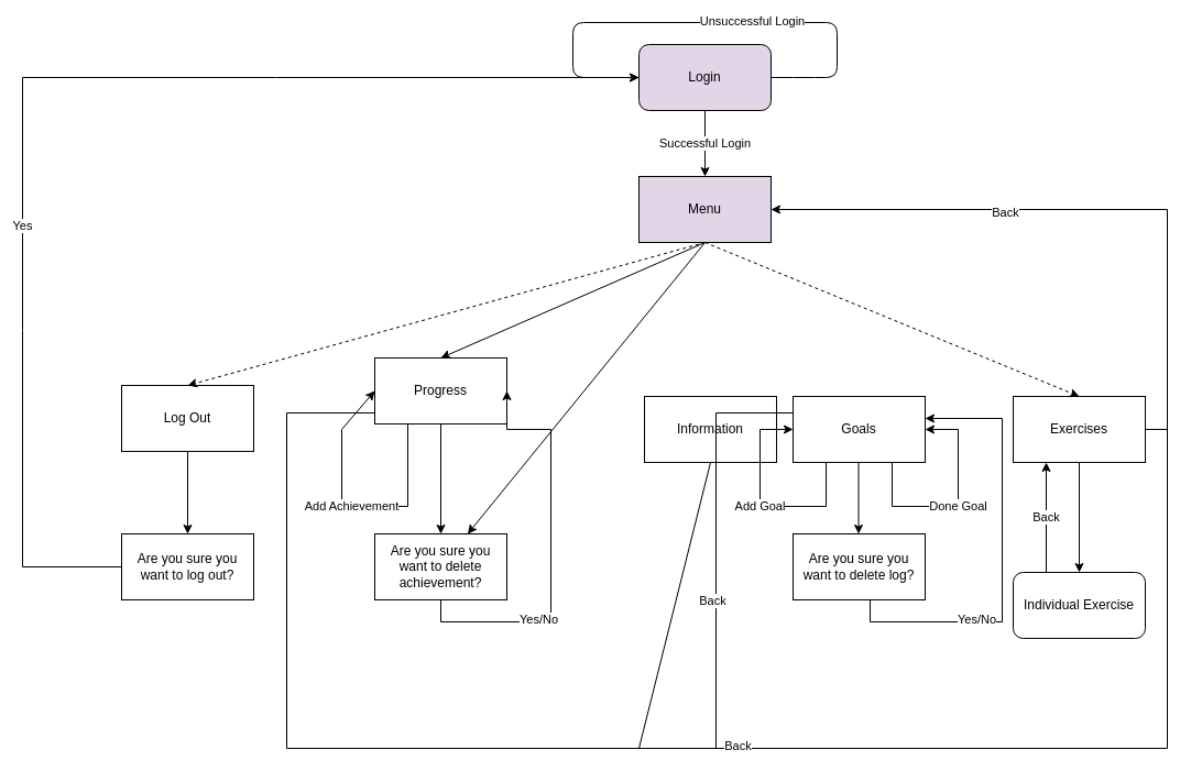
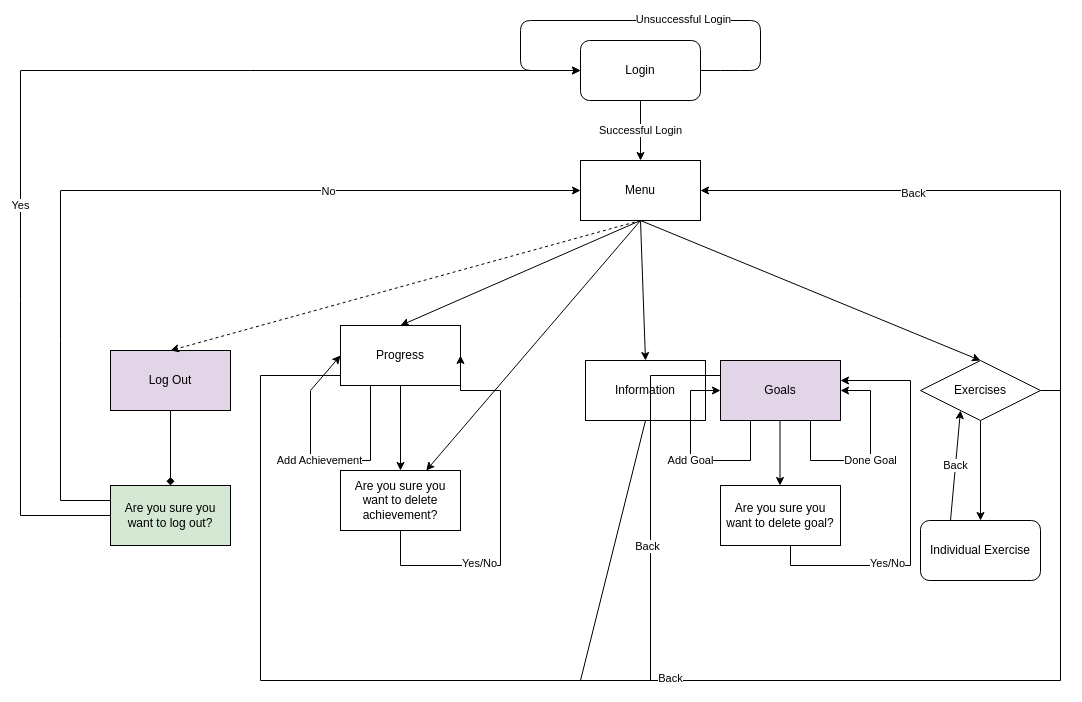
  <mxCell id="0" />
  <mxCell id="1" parent="0" />
- <mxCell id="2" value="&lt;div&gt;Menu&lt;/div&gt;" style="rounded=0;whiteSpace=wrap;html=1;fillColor=#e1d5e7;" vertex="1" parent="1"><mxGeometry x="580" y="160" width="120" height="60" as="geometry" /></mxCell>
+ <mxCell id="2" value="&lt;div&gt;Menu&lt;/div&gt;" style="rounded=0;whiteSpace=wrap;html=1;" vertex="1" parent="1"><mxGeometry x="580" y="160" width="120" height="60" as="geometry" /></mxCell>
  <mxCell id="3" value="&lt;div&gt;Information&lt;/div&gt;" style="rounded=0;whiteSpace=wrap;html=1;" vertex="1" parent="1"><mxGeometry x="585" y="360" width="120" height="60" as="geometry" /></mxCell>
- <mxCell id="4" value="&lt;div&gt;Goals&lt;/div&gt;" style="rounded=0;whiteSpace=wrap;html=1;" vertex="1" parent="1"><mxGeometry x="720" y="360" width="120" height="60" as="geometry" /></mxCell>
- <mxCell id="5" value="Log Out" style="rounded=0;whiteSpace=wrap;html=1;" vertex="1" parent="1"><mxGeometry x="110" y="350" width="120" height="60" as="geometry" /></mxCell>
- <mxCell id="6" value="Exercises" style="rounded=0;whiteSpace=wrap;html=1;" vertex="1" parent="1"><mxGeometry x="920" y="360" width="120" height="60" as="geometry" /></mxCell>
+ <mxCell id="4" value="&lt;div&gt;Goals&lt;/div&gt;" style="rounded=0;whiteSpace=wrap;html=1;fillColor=#e1d5e7;" vertex="1" parent="1"><mxGeometry x="720" y="360" width="120" height="60" as="geometry" /></mxCell>
+ <mxCell id="5" value="Log Out" style="rounded=0;whiteSpace=wrap;html=1;fillColor=#e1d5e7;" vertex="1" parent="1"><mxGeometry x="110" y="350" width="120" height="60" as="geometry" /></mxCell>
+ <mxCell id="6" value="Exercises" style="rhombus;whiteSpace=wrap;html=1;" vertex="1" parent="1"><mxGeometry x="920" y="360" width="120" height="60" as="geometry" /></mxCell>
  <mxCell id="7" style="edgeStyle=orthogonalEdgeStyle;rounded=0;orthogonalLoop=1;jettySize=auto;html=1;exitX=0;exitY=0.25;exitDx=0;exitDy=0;entryX=1;entryY=0.5;entryDx=0;entryDy=0;" edge="1" parent="1" source="10" target="2"><mxGeometry relative="1" as="geometry"><Array as="points"><mxPoint y="375" x="260" /><mxPoint y="680" x="260" /><mxPoint x="1060" y="680" /><mxPoint x="1060" y="190" /></Array></mxGeometry></mxCell>
  <mxCell id="8" value="Back" style="edgeLabel;html=1;align=center;verticalAlign=middle;resizable=0;points=[];" vertex="1" connectable="0" parent="7"><mxGeometry x="-0.199" y="3" relative="1" as="geometry"><mxPoint as="offset" /></mxGeometry></mxCell>
  <mxCell id="9" value="Back" style="edgeLabel;html=1;align=center;verticalAlign=middle;resizable=0;points=[];" vertex="1" connectable="0" parent="7"><mxGeometry x="0.795" y="2" relative="1" as="geometry"><mxPoint as="offset" /></mxGeometry></mxCell>
  <mxCell id="10" value="Progress" style="rounded=0;whiteSpace=wrap;html=1;" vertex="1" parent="1"><mxGeometry x="340" y="325" width="120" height="60" as="geometry" /></mxCell>
  <mxCell id="11" value="Successful Login" style="endArrow=classic;html=1;exitX=0.5;exitY=1;exitDx=0;exitDy=0;entryX=0.5;entryY=0;entryDx=0;entryDy=0;" edge="1" parent="1" target="2"><mxGeometry width="50" height="50" relative="1" as="geometry"><mxPoint x="640" y="100" as="sourcePoint" /><mxPoint x="730" y="150" as="targetPoint" /></mxGeometry></mxCell>
  <mxCell id="12" value="" style="endArrow=classic;html=1;exitX=1;exitY=0.5;exitDx=0;exitDy=0;entryX=0;entryY=0.5;entryDx=0;entryDy=0;" edge="1" parent="1"><mxGeometry width="50" height="50" relative="1" as="geometry"><mxPoint x="700" y="70" as="sourcePoint" /><mxPoint x="580" y="70" as="targetPoint" /><Array as="points"><mxPoint x="730" y="70" /><mxPoint x="760" y="70" /><mxPoint x="760" y="20" /><mxPoint x="520" y="20" /><mxPoint x="520" y="70" /></Array></mxGeometry></mxCell>
  <mxCell id="13" value="Unsuccessful Login" style="edgeLabel;html=1;align=center;verticalAlign=middle;resizable=0;points=[];" vertex="1" connectable="0" parent="12"><mxGeometry x="-0.183" y="-2" relative="1" as="geometry"><mxPoint as="offset" /></mxGeometry></mxCell>
  <mxCell id="14" value="" style="endArrow=classic;html=1;exitX=0.5;exitY=1;exitDx=0;exitDy=0;entryX=0.5;entryY=0;entryDx=0;entryDy=0;dashed=1;" edge="1" parent="1" source="2" target="5"><mxGeometry width="50" height="50" relative="1" as="geometry"><mxPoint x="810" y="250" as="sourcePoint" /><mxPoint x="860" y="200" as="targetPoint" /></mxGeometry></mxCell>
- <mxCell id="15" value="Are you sure you want to log out?" style="rounded=0;whiteSpace=wrap;html=1;" vertex="1" parent="1"><mxGeometry x="110" y="485" width="120" height="60" as="geometry" /></mxCell>
+ <mxCell id="15" value="Are you sure you want to log out?" style="rounded=0;whiteSpace=wrap;html=1;fillColor=#d5e8d4;" vertex="1" parent="1"><mxGeometry x="110" y="485" width="120" height="60" as="geometry" /></mxCell>
  <mxCell id="16" value="" style="endArrow=classic;html=1;exitX=0.5;exitY=1;exitDx=0;exitDy=0;entryX=0.5;entryY=0;entryDx=0;entryDy=0;" edge="1" parent="1" source="2" target="10"><mxGeometry width="50" height="50" relative="1" as="geometry"><mxPoint x="840" y="300" as="sourcePoint" /><mxPoint x="890" y="250" as="targetPoint" /></mxGeometry></mxCell>
+ <mxCell id="17" value="" style="endArrow=classic;html=1;exitX=0.5;exitY=1;exitDx=0;exitDy=0;entryX=0.5;entryY=0;entryDx=0;entryDy=0;" edge="1" parent="1" source="2" target="3"><mxGeometry width="50" height="50" relative="1" as="geometry"><mxPoint x="820" y="300" as="sourcePoint" /><mxPoint x="870" y="250" as="targetPoint" /></mxGeometry></mxCell>
  <mxCell id="18" value="" style="endArrow=classic;html=1;exitX=0.5;exitY=1;exitDx=0;exitDy=0;" edge="1" parent="1" source="2" target="28"><mxGeometry width="50" height="50" relative="1" as="geometry"><mxPoint x="900" y="290" as="sourcePoint" /><mxPoint x="950" y="240" as="targetPoint" /></mxGeometry></mxCell>
- <mxCell id="19" value="" style="endArrow=classic;html=1;exitX=0.5;exitY=1;exitDx=0;exitDy=0;entryX=0.5;entryY=0;entryDx=0;entryDy=0;dashed=1;" edge="1" parent="1" source="2" target="6"><mxGeometry width="50" height="50" relative="1" as="geometry"><mxPoint x="860" y="330" as="sourcePoint" /><mxPoint x="910" y="280" as="targetPoint" /></mxGeometry></mxCell>
- <mxCell id="20" value="" style="endArrow=classic;html=1;exitX=0.5;exitY=1;exitDx=0;exitDy=0;entryX=0.5;entryY=0;entryDx=0;entryDy=0;" edge="1" parent="1" source="5" target="15"><mxGeometry width="50" height="50" relative="1" as="geometry"><mxPoint x="460" y="510" as="sourcePoint" /><mxPoint x="510" y="460" as="targetPoint" /></mxGeometry></mxCell>
+ <mxCell id="19" value="" style="endArrow=classic;html=1;exitX=0.5;exitY=1;exitDx=0;exitDy=0;entryX=0.5;entryY=0;entryDx=0;entryDy=0;" edge="1" parent="1" source="2" target="6"><mxGeometry width="50" height="50" relative="1" as="geometry"><mxPoint x="860" y="330" as="sourcePoint" /><mxPoint x="910" y="280" as="targetPoint" /></mxGeometry></mxCell>
+ <mxCell id="20" value="" style="endArrow=diamond;html=1;exitX=0.5;exitY=1;exitDx=0;exitDy=0;entryX=0.5;entryY=0;entryDx=0;entryDy=0;" edge="1" parent="1" source="5" target="15"><mxGeometry width="50" height="50" relative="1" as="geometry"><mxPoint x="460" y="510" as="sourcePoint" /><mxPoint x="510" y="460" as="targetPoint" /></mxGeometry></mxCell>
  <mxCell id="21" value="" style="endArrow=classic;html=1;exitX=0;exitY=0.5;exitDx=0;exitDy=0;entryX=0;entryY=0.5;entryDx=0;entryDy=0;rounded=0;" edge="1" parent="1" source="15"><mxGeometry width="50" height="50" relative="1" as="geometry"><mxPoint x="380" y="640" as="sourcePoint" /><mxPoint x="580" y="70" as="targetPoint" /><Array as="points"><mxPoint x="20" y="515" /><mxPoint x="20" y="300" /><mxPoint x="20" y="70" /><mxPoint x="250" y="70" /></Array></mxGeometry></mxCell>
  <mxCell id="22" value="Yes" style="edgeLabel;html=1;align=center;verticalAlign=middle;resizable=0;points=[];" vertex="1" connectable="0" parent="21"><mxGeometry x="-0.268" y="1" relative="1" as="geometry"><mxPoint as="offset" /></mxGeometry></mxCell>
+ <mxCell id="23" value="" style="endArrow=classic;html=1;exitX=0;exitY=0.25;exitDx=0;exitDy=0;entryX=0;entryY=0.5;entryDx=0;entryDy=0;rounded=0;" edge="1" parent="1" source="15" target="2"><mxGeometry width="50" height="50" relative="1" as="geometry"><mxPoint x="280" y="480" as="sourcePoint" /><mxPoint x="330" y="430" as="targetPoint" /><Array as="points"><mxPoint x="60" y="500" /><mxPoint x="60" y="340" /><mxPoint x="60" y="190" /></Array></mxGeometry></mxCell>
+ <mxCell id="24" value="No" style="edgeLabel;html=1;align=center;verticalAlign=middle;resizable=0;points=[];" vertex="1" connectable="0" parent="23"><mxGeometry x="0.426" relative="1" as="geometry"><mxPoint as="offset" /></mxGeometry></mxCell>
  <mxCell id="25" value="Add Achievement" style="endArrow=classic;html=1;exitX=0.25;exitY=1;exitDx=0;exitDy=0;entryX=0;entryY=0.5;entryDx=0;entryDy=0;rounded=0;" edge="1" parent="1" source="10" target="10"><mxGeometry width="50" height="50" relative="1" as="geometry"><mxPoint x="360" y="520" as="sourcePoint" /><mxPoint x="410" y="470" as="targetPoint" /><Array as="points"><mxPoint x="370" y="460" /><mxPoint x="310" y="460" /><mxPoint x="310" y="390" /></Array></mxGeometry></mxCell>
  <mxCell id="26" style="edgeStyle=orthogonalEdgeStyle;rounded=0;orthogonalLoop=1;jettySize=auto;html=1;exitX=0.5;exitY=1;exitDx=0;exitDy=0;entryX=1;entryY=0.5;entryDx=0;entryDy=0;" edge="1" parent="1" source="28" target="10"><mxGeometry relative="1" as="geometry"><mxPoint x="500" y="400" as="targetPoint" /><Array as="points"><mxPoint x="400" y="565" /><mxPoint x="500" y="565" /><mxPoint x="500" y="390" /></Array></mxGeometry></mxCell>
  <mxCell id="27" value="Yes/No" style="edgeLabel;html=1;align=center;verticalAlign=middle;resizable=0;points=[];" vertex="1" connectable="0" parent="26"><mxGeometry x="-0.415" y="3" relative="1" as="geometry"><mxPoint as="offset" /></mxGeometry></mxCell>
- <mxCell id="28" value="Are you sure you want to delete achievement?" style="rounded=0;whiteSpace=wrap;html=1;" vertex="1" parent="1"><mxGeometry x="340" y="485" width="120" height="60" as="geometry" /></mxCell>
+ <mxCell id="28" value="Are you sure you want to delete achievement?" style="rounded=0;whiteSpace=wrap;html=1;" vertex="1" parent="1"><mxGeometry x="340" y="470" width="120" height="60" as="geometry" /></mxCell>
  <mxCell id="29" value="" style="endArrow=classic;html=1;exitX=0.5;exitY=1;exitDx=0;exitDy=0;entryX=0.5;entryY=0;entryDx=0;entryDy=0;" edge="1" parent="1" source="10" target="28"><mxGeometry width="50" height="50" relative="1" as="geometry"><mxPoint x="570" y="540" as="sourcePoint" /><mxPoint x="620" y="490" as="targetPoint" /></mxGeometry></mxCell>
  <mxCell id="30" value="" style="endArrow=none;html=1;exitX=0.5;exitY=1;exitDx=0;exitDy=0;" edge="1" parent="1" source="3"><mxGeometry width="50" height="50" relative="1" as="geometry"><mxPoint x="650" y="580" as="sourcePoint" /><mxPoint x="580" y="680" as="targetPoint" /></mxGeometry></mxCell>
  <mxCell id="31" value="Add Goal" style="endArrow=classic;html=1;exitX=0.25;exitY=1;exitDx=0;exitDy=0;entryX=0;entryY=0.5;entryDx=0;entryDy=0;rounded=0;" edge="1" parent="1"><mxGeometry width="50" height="50" relative="1" as="geometry"><mxPoint x="750" y="420" as="sourcePoint" /><mxPoint x="720" y="390" as="targetPoint" /><Array as="points"><mxPoint x="750" y="460" /><mxPoint x="690" y="460" /><mxPoint x="690" y="390" /></Array></mxGeometry></mxCell>
  <mxCell id="32" value="Individual Exercise" style="whiteSpace=wrap;html=1;rounded=1;" vertex="1" parent="1"><mxGeometry x="920" y="520" width="120" height="60" as="geometry" /></mxCell>
- <mxCell id="33" value="Login" style="rounded=1;whiteSpace=wrap;html=1;fillColor=#e1d5e7;" vertex="1" parent="1"><mxGeometry x="580" y="40" width="120" height="60" as="geometry" /></mxCell>
+ <mxCell id="33" value="Login" style="rounded=1;whiteSpace=wrap;html=1;" vertex="1" parent="1"><mxGeometry x="580" y="40" width="120" height="60" as="geometry" /></mxCell>
  <mxCell id="34" value="" style="endArrow=classic;html=1;exitX=0.5;exitY=1;exitDx=0;exitDy=0;entryX=0.5;entryY=0;entryDx=0;entryDy=0;" edge="1" parent="1" source="6" target="32"><mxGeometry width="50" height="50" relative="1" as="geometry"><mxPoint x="960" y="650" as="sourcePoint" /><mxPoint x="1010" y="600" as="targetPoint" /></mxGeometry></mxCell>
  <mxCell id="35" value="" style="endArrow=none;html=1;exitX=1;exitY=0.5;exitDx=0;exitDy=0;" edge="1" parent="1" source="6"><mxGeometry width="50" height="50" relative="1" as="geometry"><mxPoint x="1060" y="450" as="sourcePoint" /><mxPoint x="1060" y="390" as="targetPoint" /></mxGeometry></mxCell>
  <mxCell id="36" value="Back" style="endArrow=classic;html=1;entryX=0.25;entryY=1;entryDx=0;entryDy=0;exitX=0.25;exitY=0;exitDx=0;exitDy=0;" edge="1" parent="1" source="32" target="6"><mxGeometry width="50" height="50" relative="1" as="geometry"><mxPoint x="880" y="520" as="sourcePoint" /><mxPoint x="930" y="470" as="targetPoint" /></mxGeometry></mxCell>
  <mxCell id="37" value="Done Goal" style="endArrow=classic;html=1;entryX=1;entryY=0.5;entryDx=0;entryDy=0;exitX=0.75;exitY=1;exitDx=0;exitDy=0;rounded=0;" edge="1" parent="1" source="4" target="4"><mxGeometry width="50" height="50" relative="1" as="geometry"><mxPoint x="800" y="520" as="sourcePoint" /><mxPoint x="850" y="470" as="targetPoint" /><Array as="points"><mxPoint x="810" y="460" /><mxPoint x="870" y="460" /><mxPoint x="870" y="390" /></Array></mxGeometry></mxCell>
- <mxCell id="38" value="Are you sure you want to delete log?" style="rounded=0;whiteSpace=wrap;html=1;" vertex="1" parent="1"><mxGeometry x="720" y="485" width="120" height="60" as="geometry" /></mxCell>
+ <mxCell id="38" value="Are you sure you want to delete goal?" style="rounded=0;whiteSpace=wrap;html=1;" vertex="1" parent="1"><mxGeometry x="720" y="485" width="120" height="60" as="geometry" /></mxCell>
  <mxCell id="39" value="" style="endArrow=classic;html=1;exitX=0.5;exitY=1;exitDx=0;exitDy=0;entryX=0.5;entryY=0;entryDx=0;entryDy=0;" edge="1" parent="1"><mxGeometry width="50" height="50" relative="1" as="geometry"><mxPoint x="779.5" y="420" as="sourcePoint" /><mxPoint x="779.5" y="485" as="targetPoint" /></mxGeometry></mxCell>
  <mxCell id="40" style="edgeStyle=orthogonalEdgeStyle;rounded=0;orthogonalLoop=1;jettySize=auto;html=1;exitX=0.5;exitY=1;exitDx=0;exitDy=0;" edge="1" parent="1"><mxGeometry relative="1" as="geometry"><mxPoint x="840" y="380" as="targetPoint" /><mxPoint x="790" y="545" as="sourcePoint" /><Array as="points"><mxPoint x="790" y="565" /><mxPoint x="910" y="565" /><mxPoint x="910" y="380" /></Array></mxGeometry></mxCell>
  <mxCell id="41" value="Yes/No" style="edgeLabel;html=1;align=center;verticalAlign=middle;resizable=0;points=[];" vertex="1" connectable="0" parent="40"><mxGeometry x="-0.415" y="3" relative="1" as="geometry"><mxPoint as="offset" /></mxGeometry></mxCell>
  <mxCell id="42" value="" style="endArrow=none;html=1;entryX=0;entryY=0.25;entryDx=0;entryDy=0;rounded=0;" edge="1" parent="1" target="4"><mxGeometry width="50" height="50" relative="1" as="geometry"><mxPoint x="650" y="680" as="sourcePoint" /><mxPoint x="700" y="320" as="targetPoint" /><Array as="points"><mxPoint x="650" y="375" /></Array></mxGeometry></mxCell>
  <mxCell id="43" value="Back" style="edgeLabel;html=1;align=center;verticalAlign=middle;resizable=0;points=[];" vertex="1" connectable="0" parent="42"><mxGeometry x="-0.28" y="4" relative="1" as="geometry"><mxPoint as="offset" /></mxGeometry></mxCell>
